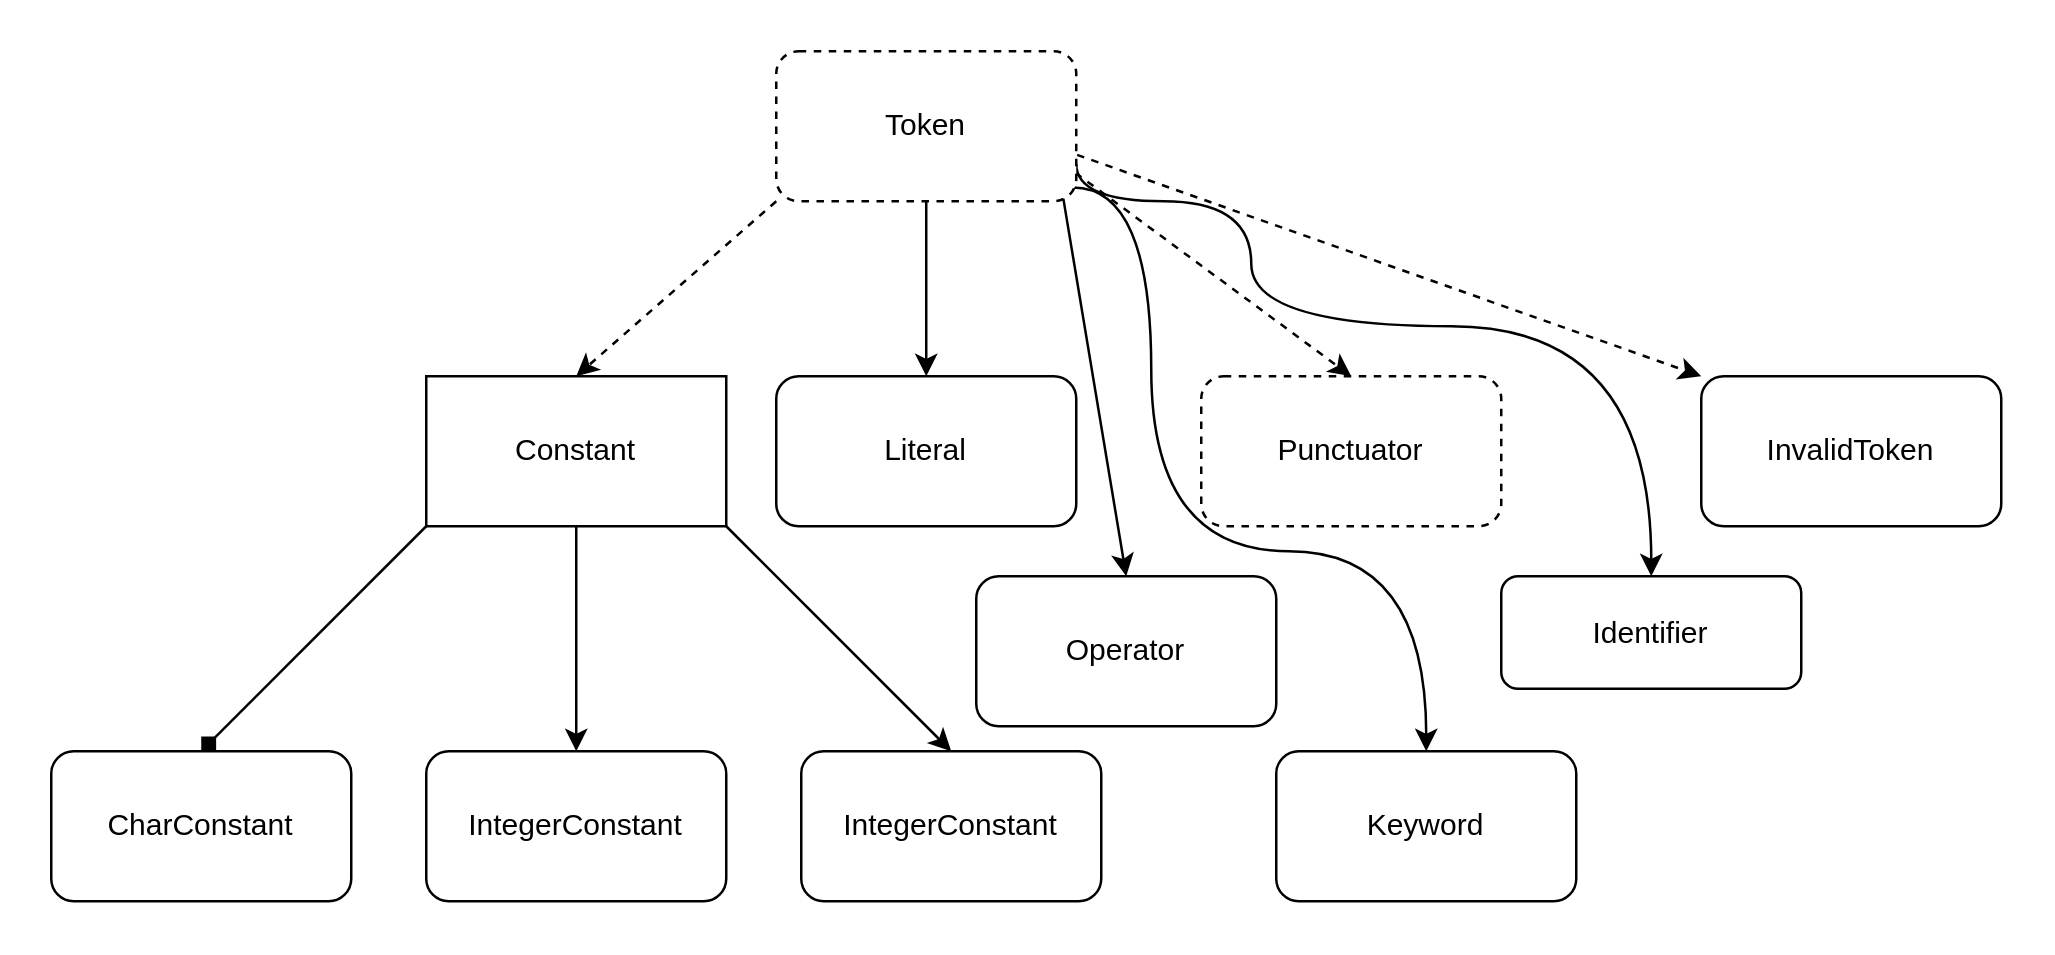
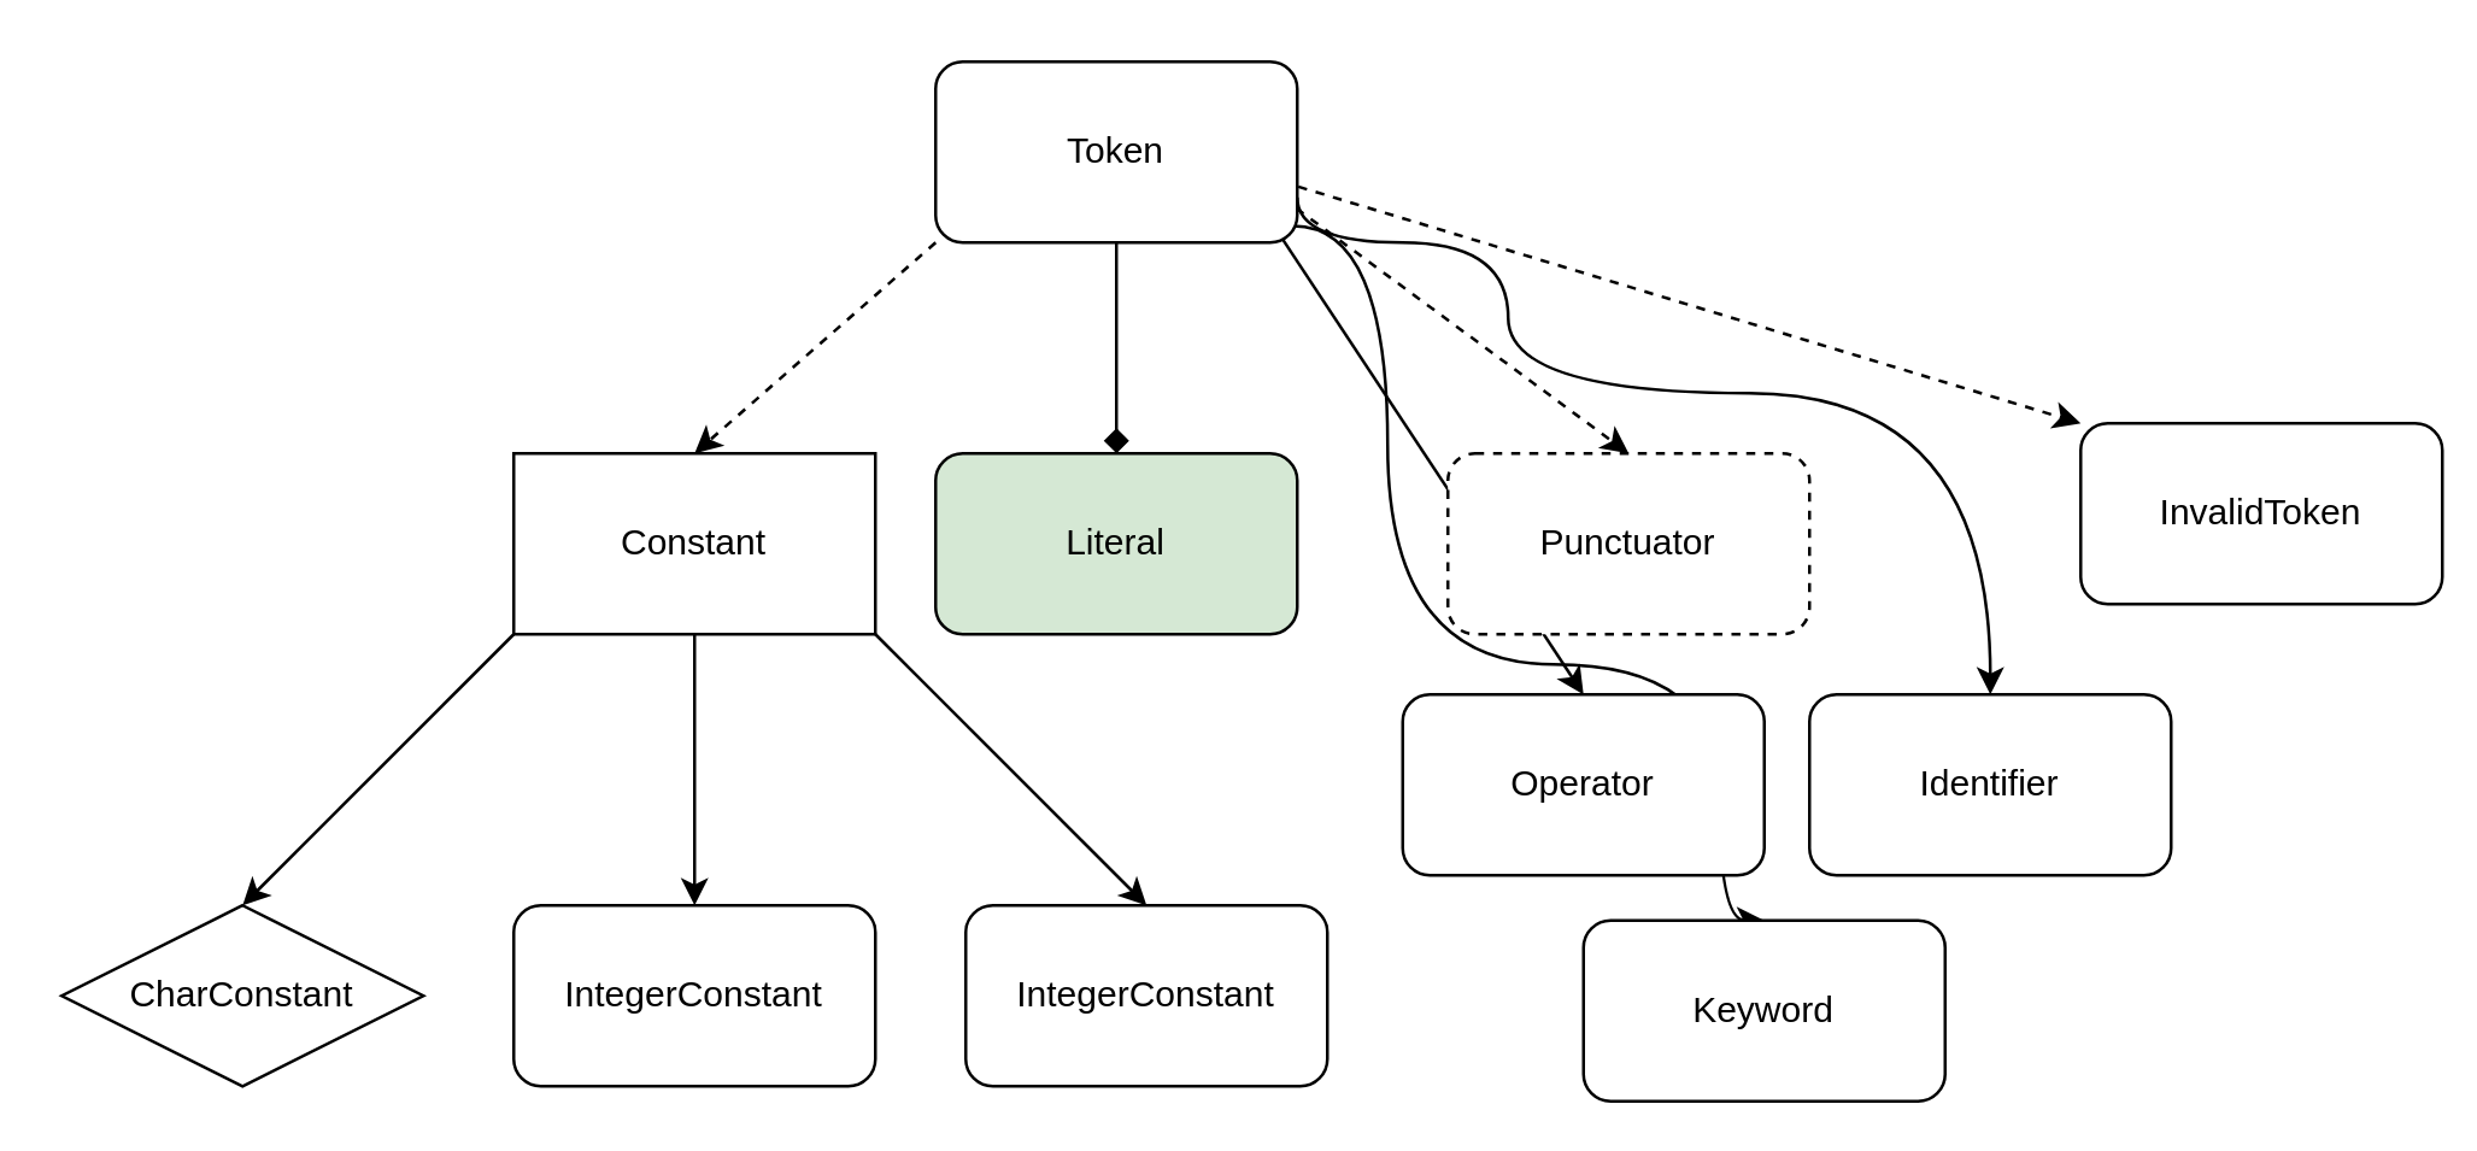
  <mxCell id="0" />
  <mxCell id="1" parent="0" />
  <mxCell id="2" style="rounded=0;orthogonalLoop=1;jettySize=auto;html=1;exitX=0;exitY=1;exitDx=0;exitDy=0;entryX=0.5;entryY=0;entryDx=0;entryDy=0;dashed=1;" edge="1" parent="1" source="9" target="13"><mxGeometry relative="1" as="geometry" /></mxCell>
- <mxCell id="3" style="edgeStyle=orthogonalEdgeStyle;rounded=0;orthogonalLoop=1;jettySize=auto;html=1;entryX=0.5;entryY=0;entryDx=0;entryDy=0;" edge="1" parent="1" source="9" target="17"><mxGeometry relative="1" as="geometry" /></mxCell>
+ <mxCell id="3" style="edgeStyle=orthogonalEdgeStyle;rounded=0;orthogonalLoop=1;jettySize=auto;html=1;entryX=0.5;entryY=0;entryDx=0;entryDy=0;endArrow=diamond;" edge="1" parent="1" source="9" target="17"><mxGeometry relative="1" as="geometry" /></mxCell>
  <mxCell id="4" style="rounded=0;orthogonalLoop=1;jettySize=auto;html=1;exitX=0.956;exitY=0.971;exitDx=0;exitDy=0;entryX=0.5;entryY=0;entryDx=0;entryDy=0;exitPerimeter=0;" edge="1" parent="1" source="9" target="18"><mxGeometry relative="1" as="geometry" /></mxCell>
  <mxCell id="5" style="rounded=0;orthogonalLoop=1;jettySize=auto;html=1;exitX=0.989;exitY=0.909;exitDx=0;exitDy=0;entryX=0.5;entryY=0;entryDx=0;entryDy=0;exitPerimeter=0;edgeStyle=orthogonalEdgeStyle;curved=1;" edge="1" parent="1" source="9" target="19"><mxGeometry relative="1" as="geometry"><Array as="points"><mxPoint x="460" y="74" /><mxPoint x="460" y="220" /><mxPoint x="570" y="220" /></Array></mxGeometry></mxCell>
  <mxCell id="6" style="rounded=0;orthogonalLoop=1;jettySize=auto;html=1;exitX=0.997;exitY=0.81;exitDx=0;exitDy=0;entryX=0.5;entryY=0;entryDx=0;entryDy=0;exitPerimeter=0;dashed=1;" edge="1" parent="1" source="9" target="20"><mxGeometry relative="1" as="geometry" /></mxCell>
  <mxCell id="7" style="rounded=0;orthogonalLoop=1;jettySize=auto;html=1;exitX=1;exitY=0.75;exitDx=0;exitDy=0;entryX=0.5;entryY=0;entryDx=0;entryDy=0;edgeStyle=orthogonalEdgeStyle;curved=1;" edge="1" parent="1" source="9" target="21"><mxGeometry relative="1" as="geometry"><Array as="points"><mxPoint x="430" y="80" /><mxPoint x="500" y="80" /><mxPoint x="500" y="130" /><mxPoint x="660" y="130" /></Array></mxGeometry></mxCell>
  <mxCell id="8" style="rounded=0;orthogonalLoop=1;jettySize=auto;html=1;exitX=1.003;exitY=0.691;exitDx=0;exitDy=0;entryX=0;entryY=0;entryDx=0;entryDy=0;exitPerimeter=0;dashed=1;" edge="1" parent="1" source="9" target="22"><mxGeometry relative="1" as="geometry" /></mxCell>
- <mxCell id="9" value="Token" style="rounded=1;whiteSpace=wrap;html=1;dashed=1;" vertex="1" parent="1"><mxGeometry x="310" y="20" width="120" height="60" as="geometry" /></mxCell>
- <mxCell id="10" style="rounded=0;orthogonalLoop=1;jettySize=auto;html=1;exitX=0;exitY=1;exitDx=0;exitDy=0;entryX=0.5;entryY=0;entryDx=0;entryDy=0;endArrow=diamond;" edge="1" parent="1" source="13" target="14"><mxGeometry relative="1" as="geometry" /></mxCell>
+ <mxCell id="9" value="Token" style="rounded=1;whiteSpace=wrap;html=1;" vertex="1" parent="1"><mxGeometry x="310" y="20" width="120" height="60" as="geometry" /></mxCell>
+ <mxCell id="10" style="rounded=0;orthogonalLoop=1;jettySize=auto;html=1;exitX=0;exitY=1;exitDx=0;exitDy=0;entryX=0.5;entryY=0;entryDx=0;entryDy=0;" edge="1" parent="1" source="13" target="14"><mxGeometry relative="1" as="geometry" /></mxCell>
  <mxCell id="11" style="edgeStyle=orthogonalEdgeStyle;rounded=0;orthogonalLoop=1;jettySize=auto;html=1;entryX=0.5;entryY=0;entryDx=0;entryDy=0;" edge="1" parent="1" source="13" target="15"><mxGeometry relative="1" as="geometry" /></mxCell>
  <mxCell id="12" style="rounded=0;orthogonalLoop=1;jettySize=auto;html=1;exitX=1;exitY=1;exitDx=0;exitDy=0;entryX=0.5;entryY=0;entryDx=0;entryDy=0;" edge="1" parent="1" source="13" target="16"><mxGeometry relative="1" as="geometry" /></mxCell>
  <mxCell id="13" value="Constant" style="whiteSpace=wrap;html=1;rounded=0;" vertex="1" parent="1"><mxGeometry x="170" y="150" width="120" height="60" as="geometry" /></mxCell>
- <mxCell id="14" value="CharConstant" style="rounded=1;whiteSpace=wrap;html=1;" vertex="1" parent="1"><mxGeometry x="20" y="300" width="120" height="60" as="geometry" /></mxCell>
+ <mxCell id="14" value="CharConstant" style="rhombus;whiteSpace=wrap;html=1;" vertex="1" parent="1"><mxGeometry x="20" y="300" width="120" height="60" as="geometry" /></mxCell>
  <mxCell id="15" value="IntegerConstant" style="rounded=1;whiteSpace=wrap;html=1;" vertex="1" parent="1"><mxGeometry x="170" y="300" width="120" height="60" as="geometry" /></mxCell>
  <mxCell id="16" value="IntegerConstant" style="rounded=1;whiteSpace=wrap;html=1;" vertex="1" parent="1"><mxGeometry x="320" y="300" width="120" height="60" as="geometry" /></mxCell>
- <mxCell id="17" value="Literal" style="rounded=1;whiteSpace=wrap;html=1;" vertex="1" parent="1"><mxGeometry x="310" y="150" width="120" height="60" as="geometry" /></mxCell>
- <mxCell id="18" value="Operator" style="rounded=1;whiteSpace=wrap;html=1;" vertex="1" parent="1"><mxGeometry x="390" y="230" width="120" height="60" as="geometry" /></mxCell>
- <mxCell id="19" value="Keyword" style="rounded=1;whiteSpace=wrap;html=1;" vertex="1" parent="1"><mxGeometry x="510" y="300" width="120" height="60" as="geometry" /></mxCell>
+ <mxCell id="17" value="Literal" style="rounded=1;whiteSpace=wrap;html=1;fillColor=#d5e8d4;" vertex="1" parent="1"><mxGeometry x="310" y="150" width="120" height="60" as="geometry" /></mxCell>
+ <mxCell id="18" value="Operator" style="rounded=1;whiteSpace=wrap;html=1;" vertex="1" parent="1"><mxGeometry x="465" y="230" width="120" height="60" as="geometry" /></mxCell>
+ <mxCell id="19" value="Keyword" style="rounded=1;whiteSpace=wrap;html=1;" vertex="1" parent="1"><mxGeometry x="525" y="305" width="120" height="60" as="geometry" /></mxCell>
  <mxCell id="20" value="Punctuator" style="rounded=1;whiteSpace=wrap;html=1;dashed=1;" vertex="1" parent="1"><mxGeometry x="480" y="150" width="120" height="60" as="geometry" /></mxCell>
- <mxCell id="21" value="Identifier" style="rounded=1;whiteSpace=wrap;html=1;" vertex="1" parent="1"><mxGeometry x="600" y="230" width="120" height="45" as="geometry" /></mxCell>
- <mxCell id="22" value="InvalidToken" style="rounded=1;whiteSpace=wrap;html=1;" vertex="1" parent="1"><mxGeometry x="680" y="150" width="120" height="60" as="geometry" /></mxCell>
+ <mxCell id="21" value="Identifier" style="rounded=1;whiteSpace=wrap;html=1;" vertex="1" parent="1"><mxGeometry x="600" y="230" width="120" height="60" as="geometry" /></mxCell>
+ <mxCell id="22" value="InvalidToken" style="rounded=1;whiteSpace=wrap;html=1;" vertex="1" parent="1"><mxGeometry x="690" y="140" width="120" height="60" as="geometry" /></mxCell>
